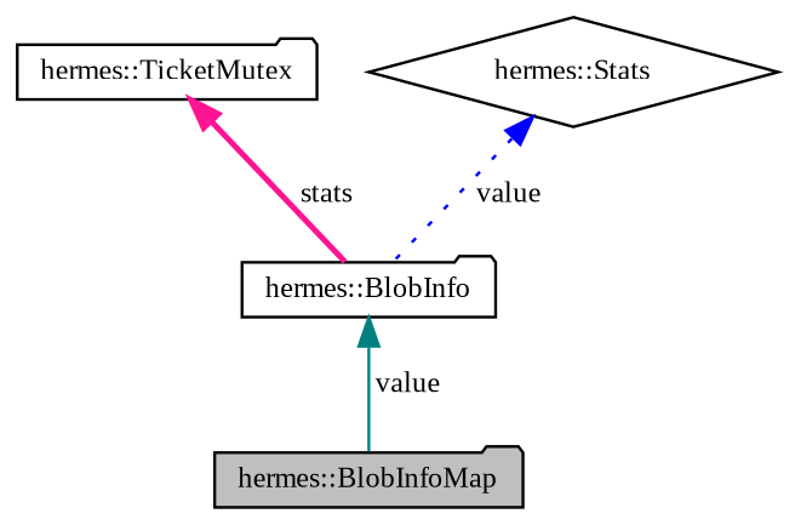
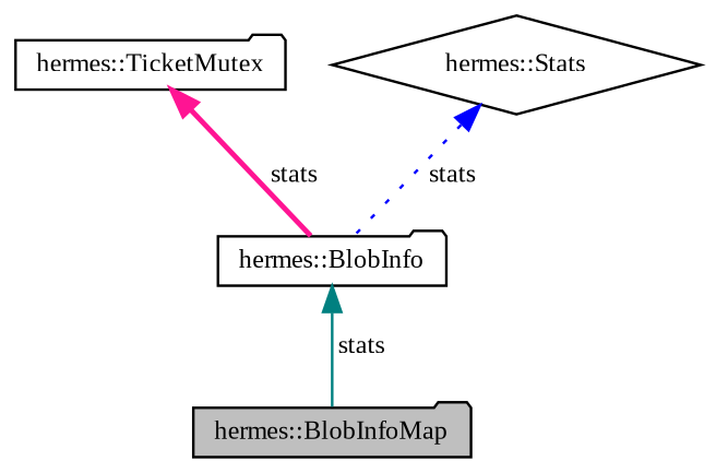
  digraph {
    fontname="Liberation Serif"
    node [color=black fillcolor=white fontname="Liberation Serif" fontsize=10 shape=folder style=filled]
    edge [dir=back fontname="Liberation Serif" fontsize=10 labelfontname=Helvetica labelfontsize=10]
    n1 [fillcolor=grey75 fontcolor=black height=0.2 label="hermes::BlobInfoMap" width=0.4]
    n2 [height=0.2 label="hermes::BlobInfo" width=0.4]
    n3 [height=0.2 label="hermes::TicketMutex" width=0.4]
    n4 [height=0.2 label="hermes::Stats" shape=diamond width=0.4]
-   n2 -> n1 [color=teal label=" value" style=solid]
+   n2 -> n1 [color=teal label=" stats" style=solid]
    n3 -> n2 [color=deeppink label=" stats" style=bold]
-   n4 -> n2 [color=blue label=" value" style=dotted]
+   n4 -> n2 [color=blue label=" stats" style=dotted]
  }
